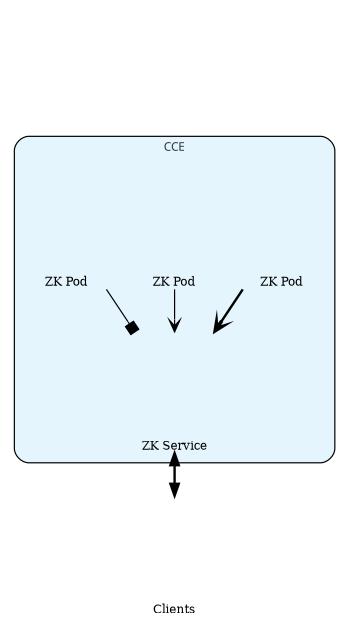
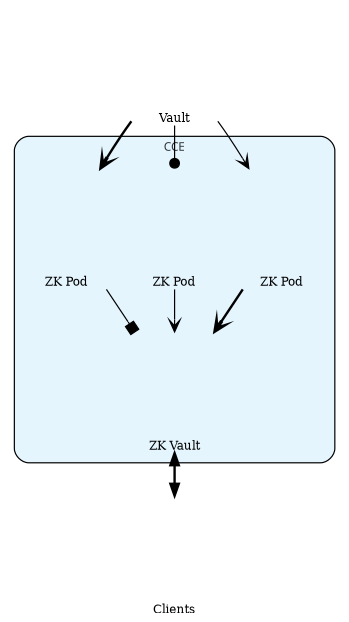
  digraph {
    compound=true
    fontcolor="#2D3436"
    fontname="Sans-Serif"
    fontsize=10
    rankdir=TB
    node [fixedsize=True fontsize=10 labelloc=b rank=same shape=none]
    edge [style=solid arrowhead=vee]
-   n1 [height=1.4 label="ZK Service" rank=min width=1]
+   n1 [height=1.4 label="ZK Vault" rank=min width=1]
    n2 [height=1.4 label="ZK Pod" width=1]
    n3 [height=1.4 label="ZK Pod" width=1]
    n4 [height=1.4 label="ZK Pod" width=1]
    n5 [fixedsize=true height=1.4 label=Clients width=1 rank=""]
+   n6 [height=1.4 label=Vault width=1 rank=""]
    subgraph cluster_1 {
      bgcolor="#E5F5FD"
      label=CCE
      shape=box
      style=rounded
      n1
      n2
      n3
      n4
    }
    n1 -> n5 [dir=both style=bold arrowhead=""]
    n2 -> n1 [style=bold]
    n3 -> n1
    n4 -> n1 [arrowhead=box]
+   n6 -> n2
+   n6 -> n3 [arrowhead=dot]
+   n6 -> n4 [style=bold]
  }
